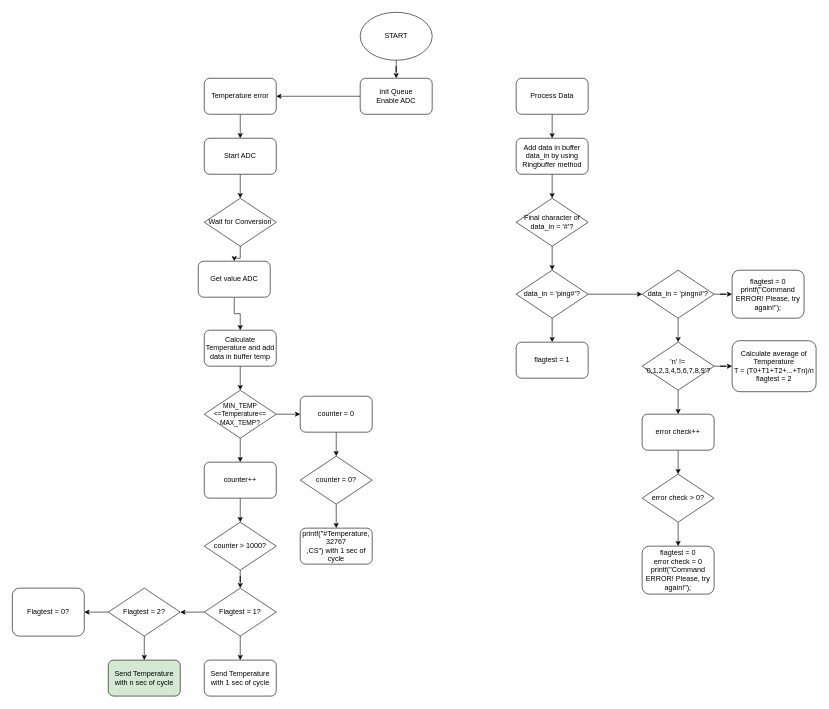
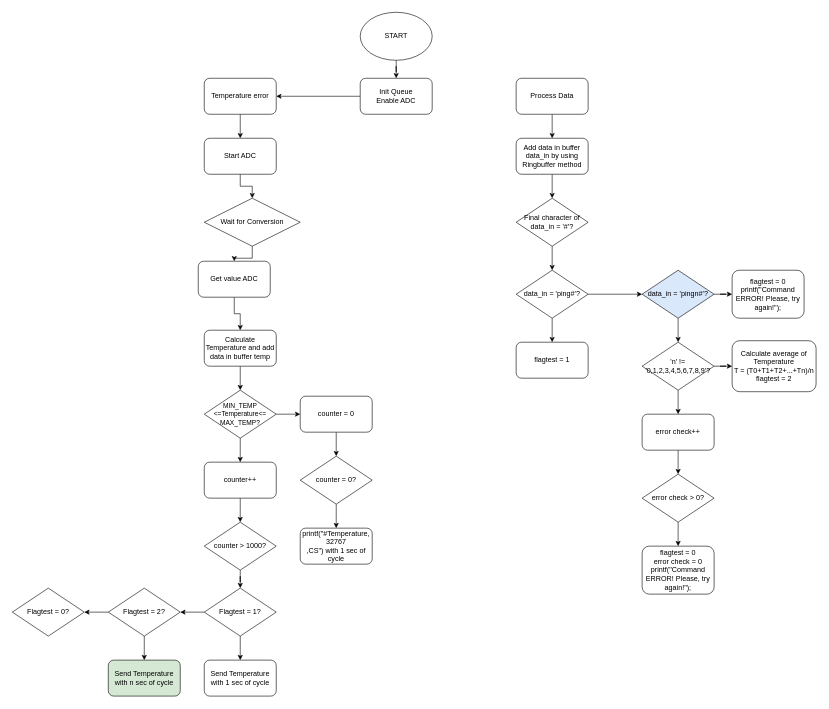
  <mxCell id="0" />
  <mxCell id="1" parent="0" />
  <mxCell id="2" value="" style="edgeStyle=orthogonalEdgeStyle;rounded=0;orthogonalLoop=1;jettySize=auto;html=1;fontSize=12;" edge="1" parent="1" source="3" target="5"><mxGeometry relative="1" as="geometry" /></mxCell>
  <mxCell id="3" value="START" style="ellipse;whiteSpace=wrap;html=1;" vertex="1" parent="1"><mxGeometry x="600" width="120" height="80" as="geometry" y="20" /></mxCell>
  <mxCell id="4" style="edgeStyle=orthogonalEdgeStyle;rounded=0;orthogonalLoop=1;jettySize=auto;html=1;fontSize=12;" edge="1" parent="1" source="5" target="9"><mxGeometry relative="1" as="geometry" /></mxCell>
  <mxCell id="5" value="Init Queue&lt;br&gt;Enable ADC" style="rounded=1;whiteSpace=wrap;html=1;align=center;" vertex="1" parent="1"><mxGeometry x="600" y="130" width="120" height="60" as="geometry" /></mxCell>
  <mxCell id="6" value="" style="edgeStyle=orthogonalEdgeStyle;rounded=0;orthogonalLoop=1;jettySize=auto;html=1;fontSize=12;" edge="1" parent="1" source="7" target="13"><mxGeometry relative="1" as="geometry" /></mxCell>
  <mxCell id="7" value="Start ADC" style="rounded=1;whiteSpace=wrap;html=1;" vertex="1" parent="1"><mxGeometry x="340" y="230" width="120" height="60" as="geometry" /></mxCell>
  <mxCell id="8" value="" style="edgeStyle=orthogonalEdgeStyle;rounded=0;orthogonalLoop=1;jettySize=auto;html=1;fontSize=12;" edge="1" parent="1" source="9" target="7"><mxGeometry relative="1" as="geometry" /></mxCell>
  <mxCell id="9" value="Temperature error" style="rounded=1;whiteSpace=wrap;html=1;" vertex="1" parent="1"><mxGeometry x="340" y="130" width="120" height="60" as="geometry" /></mxCell>
  <mxCell id="10" value="" style="edgeStyle=orthogonalEdgeStyle;rounded=0;orthogonalLoop=1;jettySize=auto;html=1;fontSize=12;" edge="1" parent="1" source="11" target="26"><mxGeometry relative="1" as="geometry" /></mxCell>
  <mxCell id="11" value="Process Data" style="rounded=1;whiteSpace=wrap;html=1;" vertex="1" parent="1"><mxGeometry x="860" y="130" width="120" height="60" as="geometry" /></mxCell>
  <mxCell id="12" value="" style="edgeStyle=orthogonalEdgeStyle;rounded=0;orthogonalLoop=1;jettySize=auto;html=1;fontSize=12;" edge="1" parent="1" source="13" target="15"><mxGeometry relative="1" as="geometry" /></mxCell>
- <mxCell id="13" value="&lt;span style=&quot;&quot;&gt;Wait for Conversion&lt;/span&gt;" style="rhombus;whiteSpace=wrap;html=1;" vertex="1" parent="1"><mxGeometry x="340" y="330" width="120" height="80" as="geometry" /></mxCell>
+ <mxCell id="13" value="&lt;span style=&quot;&quot;&gt;Wait for Conversion&lt;/span&gt;" style="rhombus;whiteSpace=wrap;html=1;" vertex="1" parent="1"><mxGeometry x="340" y="330" width="160" height="80" as="geometry" /></mxCell>
  <mxCell id="14" value="" style="edgeStyle=orthogonalEdgeStyle;rounded=0;orthogonalLoop=1;jettySize=auto;html=1;fontSize=12;" edge="1" parent="1" source="15" target="17"><mxGeometry relative="1" as="geometry" /></mxCell>
  <mxCell id="15" value="Get value ADC" style="rounded=1;whiteSpace=wrap;html=1;" vertex="1" parent="1"><mxGeometry x="330" y="435" width="120" height="60" as="geometry" /></mxCell>
  <mxCell id="16" value="" style="edgeStyle=orthogonalEdgeStyle;rounded=0;orthogonalLoop=1;jettySize=auto;html=1;fontSize=12;" edge="1" parent="1" source="17" target="20"><mxGeometry relative="1" as="geometry" /></mxCell>
  <mxCell id="17" value="Calculate Temperature and add data in buffer temp" style="rounded=1;whiteSpace=wrap;html=1;" vertex="1" parent="1"><mxGeometry x="340" y="550" width="120" height="60" as="geometry" /></mxCell>
  <mxCell id="18" value="" style="edgeStyle=orthogonalEdgeStyle;rounded=0;orthogonalLoop=1;jettySize=auto;html=1;fontSize=12;" edge="1" parent="1" source="20" target="22"><mxGeometry relative="1" as="geometry" /></mxCell>
  <mxCell id="19" value="" style="edgeStyle=orthogonalEdgeStyle;rounded=0;orthogonalLoop=1;jettySize=auto;html=1;fontSize=12;" edge="1" parent="1" source="20" target="24"><mxGeometry relative="1" as="geometry" /></mxCell>
  <mxCell id="20" value="&lt;font style=&quot;font-size: 11px;&quot;&gt;MIN_TEMP&lt;br&gt;&amp;lt;=Temperature&amp;lt;=&lt;br&gt;MAX_TEMP?&lt;/font&gt;" style="rhombus;whiteSpace=wrap;html=1;" vertex="1" parent="1"><mxGeometry x="340" y="650" width="120" height="80" as="geometry" /></mxCell>
  <mxCell id="21" value="" style="edgeStyle=orthogonalEdgeStyle;rounded=0;orthogonalLoop=1;jettySize=auto;html=1;fontSize=12;" edge="1" parent="1" source="22" target="54"><mxGeometry relative="1" as="geometry" /></mxCell>
  <mxCell id="22" value="counter++" style="rounded=1;whiteSpace=wrap;html=1;" vertex="1" parent="1"><mxGeometry x="340" y="770" width="120" height="60" as="geometry" /></mxCell>
  <mxCell id="23" value="" style="edgeStyle=orthogonalEdgeStyle;rounded=0;orthogonalLoop=1;jettySize=auto;html=1;fontSize=12;" edge="1" parent="1" source="24" target="57"><mxGeometry relative="1" as="geometry" /></mxCell>
  <mxCell id="24" value="counter = 0" style="rounded=1;whiteSpace=wrap;html=1;" vertex="1" parent="1"><mxGeometry x="500" y="660" width="120" height="60" as="geometry" /></mxCell>
  <mxCell id="25" value="" style="edgeStyle=orthogonalEdgeStyle;rounded=0;orthogonalLoop=1;jettySize=auto;html=1;fontSize=12;" edge="1" parent="1" source="26" target="28"><mxGeometry relative="1" as="geometry" /></mxCell>
  <mxCell id="26" value="Add data in buffer data_in by using Ringbuffer method" style="rounded=1;whiteSpace=wrap;html=1;" vertex="1" parent="1"><mxGeometry x="860" y="230" width="120" height="60" as="geometry" /></mxCell>
  <mxCell id="27" value="" style="edgeStyle=orthogonalEdgeStyle;rounded=0;orthogonalLoop=1;jettySize=auto;html=1;fontSize=12;" edge="1" parent="1" source="28" target="35"><mxGeometry relative="1" as="geometry" /></mxCell>
  <mxCell id="28" value="Final character of data_in = '#'?" style="rhombus;whiteSpace=wrap;html=1;fontSize=12;" vertex="1" parent="1"><mxGeometry x="860" y="330" width="120" height="80" as="geometry" /></mxCell>
  <mxCell id="29" value="" style="edgeStyle=orthogonalEdgeStyle;rounded=0;orthogonalLoop=1;jettySize=auto;html=1;fontSize=12;" edge="1" parent="1" source="31" target="32"><mxGeometry relative="1" as="geometry" /></mxCell>
  <mxCell id="30" value="" style="edgeStyle=orthogonalEdgeStyle;rounded=0;orthogonalLoop=1;jettySize=auto;html=1;fontSize=12;" edge="1" parent="1" source="31" target="50"><mxGeometry relative="1" as="geometry" /></mxCell>
  <mxCell id="31" value="Flagtest = 1?" style="rhombus;whiteSpace=wrap;html=1;fontSize=12;" vertex="1" parent="1"><mxGeometry x="340" y="980" width="120" height="80" as="geometry" /></mxCell>
  <mxCell id="32" value="Send Temperature with 1 sec of cycle" style="rounded=1;whiteSpace=wrap;html=1;" vertex="1" parent="1"><mxGeometry x="340" y="1100" width="120" height="60" as="geometry" /></mxCell>
  <mxCell id="33" value="" style="edgeStyle=orthogonalEdgeStyle;rounded=0;orthogonalLoop=1;jettySize=auto;html=1;fontSize=12;" edge="1" parent="1" source="35" target="52"><mxGeometry relative="1" as="geometry" /></mxCell>
  <mxCell id="34" value="" style="edgeStyle=orthogonalEdgeStyle;rounded=0;orthogonalLoop=1;jettySize=auto;html=1;fontSize=12;" edge="1" parent="1" source="35" target="38"><mxGeometry relative="1" as="geometry" /></mxCell>
  <mxCell id="35" value="data_in = 'ping#'?" style="rhombus;whiteSpace=wrap;html=1;fontSize=12;" vertex="1" parent="1"><mxGeometry x="860" y="450" width="120" height="80" as="geometry" /></mxCell>
  <mxCell id="36" value="" style="edgeStyle=orthogonalEdgeStyle;rounded=0;orthogonalLoop=1;jettySize=auto;html=1;fontSize=12;" edge="1" parent="1" source="38" target="41"><mxGeometry relative="1" as="geometry" /></mxCell>
  <mxCell id="37" value="" style="edgeStyle=orthogonalEdgeStyle;rounded=0;orthogonalLoop=1;jettySize=auto;html=1;fontSize=12;" edge="1" parent="1" source="38" target="59"><mxGeometry relative="1" as="geometry" /></mxCell>
- <mxCell id="38" value="data_in = 'pingn#'?" style="rhombus;whiteSpace=wrap;html=1;fontSize=12;" vertex="1" parent="1"><mxGeometry x="1070" y="450" width="120" height="80" as="geometry" /></mxCell>
+ <mxCell id="38" value="data_in = 'pingn#'?" style="rhombus;whiteSpace=wrap;html=1;fontSize=12;fillColor=#dae8fc;" vertex="1" parent="1"><mxGeometry x="1070" y="450" width="120" height="80" as="geometry" /></mxCell>
  <mxCell id="39" value="" style="edgeStyle=orthogonalEdgeStyle;rounded=0;orthogonalLoop=1;jettySize=auto;html=1;fontSize=12;" edge="1" parent="1" source="41" target="43"><mxGeometry relative="1" as="geometry" /></mxCell>
  <mxCell id="40" value="" style="edgeStyle=orthogonalEdgeStyle;rounded=0;orthogonalLoop=1;jettySize=auto;html=1;fontSize=12;" edge="1" parent="1" source="41" target="47"><mxGeometry relative="1" as="geometry" /></mxCell>
  <mxCell id="41" value="'n' != '0,1,2,3,4,5,6,7,8,9'?" style="rhombus;whiteSpace=wrap;html=1;fontSize=12;" vertex="1" parent="1"><mxGeometry x="1070" y="570" width="120" height="80" as="geometry" /></mxCell>
  <mxCell id="42" value="" style="edgeStyle=orthogonalEdgeStyle;rounded=0;orthogonalLoop=1;jettySize=auto;html=1;fontSize=12;" edge="1" parent="1" source="43" target="45"><mxGeometry relative="1" as="geometry" /></mxCell>
  <mxCell id="43" value="error check++" style="rounded=1;whiteSpace=wrap;html=1;" vertex="1" parent="1"><mxGeometry x="1070" y="690" width="120" height="60" as="geometry" /></mxCell>
  <mxCell id="44" value="" style="edgeStyle=orthogonalEdgeStyle;rounded=0;orthogonalLoop=1;jettySize=auto;html=1;fontSize=12;" edge="1" parent="1" source="45" target="46"><mxGeometry relative="1" as="geometry" /></mxCell>
  <mxCell id="45" value="error check &amp;gt; 0?" style="rhombus;whiteSpace=wrap;html=1;fontSize=12;" vertex="1" parent="1"><mxGeometry x="1070" y="790" width="120" height="80" as="geometry" /></mxCell>
  <mxCell id="46" value="flagtest = 0&lt;br&gt;error check = 0&lt;br&gt;printf(&quot;Command ERROR! Please, try again!&quot;);" style="rounded=1;whiteSpace=wrap;html=1;" vertex="1" parent="1"><mxGeometry x="1070" y="910" width="120" height="80" as="geometry" /></mxCell>
  <mxCell id="47" value="Calculate average of Temperature&lt;br&gt;T = (T0+T1+T2+...+Tn)/n&lt;br&gt;flagtest = 2" style="rounded=1;whiteSpace=wrap;html=1;" vertex="1" parent="1"><mxGeometry x="1220" y="567.5" width="140" height="85" as="geometry" /></mxCell>
  <mxCell id="48" value="" style="edgeStyle=orthogonalEdgeStyle;rounded=0;orthogonalLoop=1;jettySize=auto;html=1;fontSize=12;" edge="1" parent="1" source="50" target="51"><mxGeometry relative="1" as="geometry" /></mxCell>
  <mxCell id="49" value="" style="edgeStyle=orthogonalEdgeStyle;rounded=0;orthogonalLoop=1;jettySize=auto;html=1;fontSize=12;" edge="1" parent="1" source="50" target="55"><mxGeometry relative="1" as="geometry" /></mxCell>
  <mxCell id="50" value="Flagtest = 2?" style="rhombus;whiteSpace=wrap;html=1;fontSize=12;" vertex="1" parent="1"><mxGeometry x="180" y="980" width="120" height="80" as="geometry" /></mxCell>
  <mxCell id="51" value="Send Temperature with n sec of cycle" style="rounded=1;whiteSpace=wrap;html=1;fillColor=#d5e8d4;" vertex="1" parent="1"><mxGeometry x="180" y="1100" width="120" height="60" as="geometry" /></mxCell>
  <mxCell id="52" value="flagtest = 1" style="rounded=1;whiteSpace=wrap;html=1;" vertex="1" parent="1"><mxGeometry x="860" y="570" width="120" height="60" as="geometry" /></mxCell>
  <mxCell id="53" value="" style="edgeStyle=orthogonalEdgeStyle;rounded=0;orthogonalLoop=1;jettySize=auto;html=1;fontSize=12;" edge="1" parent="1" source="54" target="31"><mxGeometry relative="1" as="geometry" /></mxCell>
  <mxCell id="54" value="counter &amp;gt; 1000?" style="rhombus;whiteSpace=wrap;html=1;fontSize=12;" vertex="1" parent="1"><mxGeometry x="340" y="870" width="120" height="80" as="geometry" /></mxCell>
- <mxCell id="55" value="Flagtest = 0?" style="whiteSpace=wrap;html=1;fontSize=12;rounded=1;" vertex="1" parent="1"><mxGeometry x="20" y="980" width="120" height="80" as="geometry" /></mxCell>
+ <mxCell id="55" value="Flagtest = 0?" style="rhombus;whiteSpace=wrap;html=1;fontSize=12;" vertex="1" parent="1"><mxGeometry x="20" y="980" width="120" height="80" as="geometry" /></mxCell>
  <mxCell id="56" value="" style="edgeStyle=orthogonalEdgeStyle;rounded=0;orthogonalLoop=1;jettySize=auto;html=1;fontSize=12;" edge="1" parent="1" source="57" target="58"><mxGeometry relative="1" as="geometry" /></mxCell>
  <mxCell id="57" value="counter = 0?" style="rhombus;whiteSpace=wrap;html=1;fontSize=12;" vertex="1" parent="1"><mxGeometry x="500" y="760" width="120" height="80" as="geometry" /></mxCell>
  <mxCell id="58" value="printf(&quot;#Temperature,&lt;br&gt;32767&lt;br&gt;,CS&quot;) with 1 sec of cycle" style="rounded=1;whiteSpace=wrap;html=1;" vertex="1" parent="1"><mxGeometry x="500" y="880" width="120" height="60" as="geometry" /></mxCell>
  <mxCell id="59" value="flagtest = 0&lt;br&gt;printf(&quot;Command ERROR! Please, try again!&quot;);" style="rounded=1;whiteSpace=wrap;html=1;" vertex="1" parent="1"><mxGeometry x="1220" y="450" width="120" height="80" as="geometry" /></mxCell>
